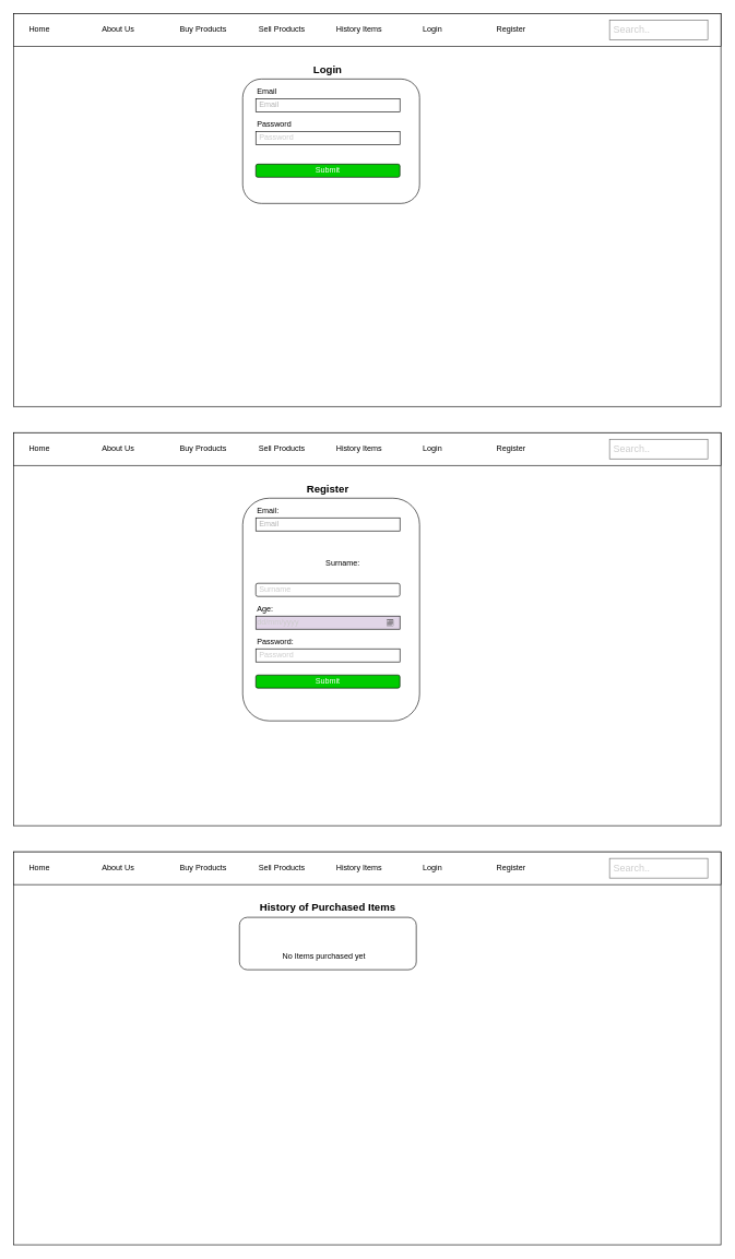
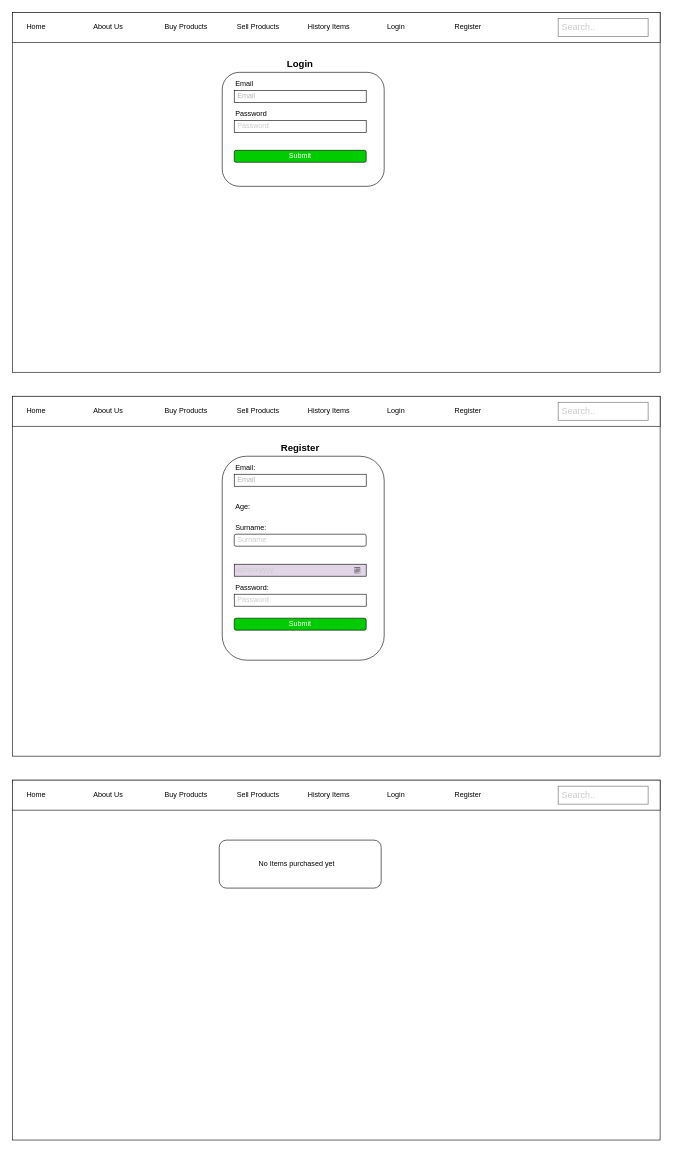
  <mxCell id="0" />
  <mxCell id="1" parent="0" />
  <mxCell id="2" value="" style="group" vertex="1" connectable="0" parent="1"><mxGeometry width="1080" height="600" as="geometry" x="20" y="20" /></mxCell>
  <mxCell id="3" value="" style="rounded=0;whiteSpace=wrap;html=1;" vertex="1" parent="2"><mxGeometry width="1080" height="600" as="geometry" /></mxCell>
  <mxCell id="4" value="" style="rounded=0;whiteSpace=wrap;html=1;" vertex="1" parent="2"><mxGeometry width="1080" height="50" as="geometry" /></mxCell>
  <mxCell id="5" value="Home" style="text;html=1;align=center;verticalAlign=middle;whiteSpace=wrap;rounded=0;" vertex="1" parent="2"><mxGeometry x="10" y="10" width="60" height="30" as="geometry" /></mxCell>
  <mxCell id="6" value="About Us" style="text;html=1;align=center;verticalAlign=middle;whiteSpace=wrap;rounded=0;" vertex="1" parent="2"><mxGeometry x="130" y="10" width="60" height="30" as="geometry" /></mxCell>
  <mxCell id="7" value="Buy Products" style="text;html=1;align=center;verticalAlign=middle;whiteSpace=wrap;rounded=0;" vertex="1" parent="2"><mxGeometry x="250" y="10" width="80" height="30" as="geometry" /></mxCell>
  <mxCell id="8" value="Sell Products" style="text;html=1;align=center;verticalAlign=middle;whiteSpace=wrap;rounded=0;" vertex="1" parent="2"><mxGeometry x="370" y="10" width="80" height="30" as="geometry" /></mxCell>
  <mxCell id="9" value="History Items" style="text;html=1;align=center;verticalAlign=middle;whiteSpace=wrap;rounded=0;" vertex="1" parent="2"><mxGeometry x="490" y="10" width="75.5" height="30" as="geometry" /></mxCell>
  <mxCell id="10" value="Login" style="text;html=1;align=center;verticalAlign=middle;whiteSpace=wrap;rounded=0;" vertex="1" parent="2"><mxGeometry x="610" y="10" width="60" height="30" as="geometry" /></mxCell>
  <mxCell id="11" value="Register" style="text;html=1;align=center;verticalAlign=middle;whiteSpace=wrap;rounded=0;" vertex="1" parent="2"><mxGeometry x="730" y="10" width="60" height="30" as="geometry" /></mxCell>
  <mxCell id="12" value="Search.." style="strokeWidth=1;shadow=0;dashed=0;align=center;html=1;shape=mxgraph.mockup.text.textBox;fontColor=#CCCCCC;align=left;fontSize=15;spacingLeft=4;spacingTop=-3;whiteSpace=wrap;strokeColor=#666666;mainText=" vertex="1" parent="2"><mxGeometry x="910" y="10" width="150" height="30" as="geometry" /></mxCell>
  <mxCell id="13" value="&lt;b&gt;&lt;font style=&quot;font-size: 16px;&quot;&gt;Login&lt;/font&gt;&lt;/b&gt;" style="text;html=1;align=center;verticalAlign=middle;whiteSpace=wrap;rounded=0;" vertex="1" parent="2"><mxGeometry x="450" y="70" width="60" height="30" as="geometry" /></mxCell>
  <mxCell id="14" value="" style="rounded=1;whiteSpace=wrap;html=1;" vertex="1" parent="2"><mxGeometry x="350" y="100" width="270" height="190" as="geometry" /></mxCell>
  <mxCell id="15" value="&amp;nbsp;&lt;font style=&quot;color: rgb(179, 179, 179);&quot;&gt;Email&lt;/font&gt;" style="rounded=0;whiteSpace=wrap;html=1;align=left;" vertex="1" parent="2"><mxGeometry x="370" y="130" width="220" height="20" as="geometry" /></mxCell>
  <mxCell id="16" value="&amp;nbsp;Password" style="rounded=0;whiteSpace=wrap;html=1;align=left;fontColor=#CCCCCC;" vertex="1" parent="2"><mxGeometry x="370" y="180" width="220" height="20" as="geometry" /></mxCell>
  <mxCell id="17" value="&lt;font style=&quot;color: rgb(255, 255, 255);&quot;&gt;Submit&lt;/font&gt;" style="rounded=1;whiteSpace=wrap;html=1;labelBackgroundColor=#00CC00;fillColor=#00CC00;glass=0;shadow=0;" vertex="1" parent="2"><mxGeometry x="370" y="230" width="220" height="20" as="geometry" /></mxCell>
  <mxCell id="18" value="Email" style="text;html=1;align=left;verticalAlign=middle;whiteSpace=wrap;rounded=0;" vertex="1" parent="2"><mxGeometry x="370" y="110" width="60" height="20" as="geometry" /></mxCell>
  <mxCell id="19" value="Password" style="text;html=1;align=left;verticalAlign=middle;whiteSpace=wrap;rounded=0;" vertex="1" parent="2"><mxGeometry x="370" y="160" width="60" height="20" as="geometry" /></mxCell>
  <mxCell id="20" value="" style="group" vertex="1" connectable="0" parent="1"><mxGeometry y="660" width="1080" height="600" as="geometry" x="20" /></mxCell>
  <mxCell id="21" value="" style="rounded=0;whiteSpace=wrap;html=1;" vertex="1" parent="20"><mxGeometry width="1080" height="600" as="geometry" /></mxCell>
  <mxCell id="22" value="" style="rounded=0;whiteSpace=wrap;html=1;" vertex="1" parent="20"><mxGeometry width="1080" height="50" as="geometry" /></mxCell>
  <mxCell id="23" value="Home" style="text;html=1;align=center;verticalAlign=middle;whiteSpace=wrap;rounded=0;" vertex="1" parent="20"><mxGeometry x="10" y="10" width="60" height="30" as="geometry" /></mxCell>
  <mxCell id="24" value="About Us" style="text;html=1;align=center;verticalAlign=middle;whiteSpace=wrap;rounded=0;" vertex="1" parent="20"><mxGeometry x="130" y="10" width="60" height="30" as="geometry" /></mxCell>
  <mxCell id="25" value="Buy Products" style="text;html=1;align=center;verticalAlign=middle;whiteSpace=wrap;rounded=0;" vertex="1" parent="20"><mxGeometry x="250" y="10" width="80" height="30" as="geometry" /></mxCell>
  <mxCell id="26" value="Sell Products" style="text;html=1;align=center;verticalAlign=middle;whiteSpace=wrap;rounded=0;" vertex="1" parent="20"><mxGeometry x="370" y="10" width="80" height="30" as="geometry" /></mxCell>
  <mxCell id="27" value="History Items" style="text;html=1;align=center;verticalAlign=middle;whiteSpace=wrap;rounded=0;" vertex="1" parent="20"><mxGeometry x="490" y="10" width="75.5" height="30" as="geometry" /></mxCell>
  <mxCell id="28" value="Login" style="text;html=1;align=center;verticalAlign=middle;whiteSpace=wrap;rounded=0;" vertex="1" parent="20"><mxGeometry x="610" y="10" width="60" height="30" as="geometry" /></mxCell>
  <mxCell id="29" value="Register" style="text;html=1;align=center;verticalAlign=middle;whiteSpace=wrap;rounded=0;" vertex="1" parent="20"><mxGeometry x="730" y="10" width="60" height="30" as="geometry" /></mxCell>
  <mxCell id="30" value="Search.." style="strokeWidth=1;shadow=0;dashed=0;align=center;html=1;shape=mxgraph.mockup.text.textBox;fontColor=#CCCCCC;align=left;fontSize=15;spacingLeft=4;spacingTop=-3;whiteSpace=wrap;strokeColor=#666666;mainText=" vertex="1" parent="20"><mxGeometry x="910" y="10" width="150" height="30" as="geometry" /></mxCell>
  <mxCell id="31" value="&lt;b&gt;&lt;font style=&quot;font-size: 16px;&quot;&gt;Register&lt;/font&gt;&lt;/b&gt;" style="text;html=1;align=center;verticalAlign=middle;whiteSpace=wrap;rounded=0;" vertex="1" parent="20"><mxGeometry x="450" y="70" width="60" height="30" as="geometry" /></mxCell>
  <mxCell id="32" value="" style="rounded=1;whiteSpace=wrap;html=1;" vertex="1" parent="20"><mxGeometry x="350" y="100" width="270" height="340" as="geometry" /></mxCell>
  <mxCell id="33" value="&amp;nbsp;&lt;font style=&quot;color: rgb(179, 179, 179);&quot;&gt;Email&lt;/font&gt;" style="rounded=0;whiteSpace=wrap;html=1;align=left;" vertex="1" parent="20"><mxGeometry x="370" y="130" width="220" height="20" as="geometry" /></mxCell>
  <mxCell id="34" value="&lt;font style=&quot;color: rgb(255, 255, 255);&quot;&gt;Submit&lt;/font&gt;" style="rounded=1;whiteSpace=wrap;html=1;labelBackgroundColor=#00CC00;fillColor=#00CC00;glass=0;shadow=0;" vertex="1" parent="20"><mxGeometry x="370" y="370" width="220" height="20" as="geometry" /></mxCell>
  <mxCell id="35" value="Email:" style="text;html=1;align=left;verticalAlign=middle;whiteSpace=wrap;rounded=0;" vertex="1" parent="20"><mxGeometry x="370" y="110" width="60" height="20" as="geometry" /></mxCell>
  <mxCell id="36" value="&amp;nbsp;Surname" style="whiteSpace=wrap;html=1;align=left;fontColor=#CCCCCC;rounded=1;" vertex="1" parent="20"><mxGeometry x="370" y="230" width="220" height="20" as="geometry" /></mxCell>
- <mxCell id="37" value="Surname:" style="text;html=1;align=left;verticalAlign=middle;whiteSpace=wrap;rounded=0;" vertex="1" parent="20"><mxGeometry x="475" y="190" width="60" height="20" as="geometry" /></mxCell>
+ <mxCell id="37" value="Surname:" style="text;html=1;align=left;verticalAlign=middle;whiteSpace=wrap;rounded=0;" vertex="1" parent="20"><mxGeometry x="370" y="210" width="60" height="20" as="geometry" /></mxCell>
  <mxCell id="38" value="dd/mm/yyyy" style="rounded=0;whiteSpace=wrap;html=1;align=left;fontColor=#CCCCCC;fillColor=#e1d5e7;" vertex="1" parent="20"><mxGeometry x="370" y="280" width="220" height="20" as="geometry" /></mxCell>
- <mxCell id="39" value="Age:" style="text;html=1;align=left;verticalAlign=middle;whiteSpace=wrap;rounded=0;" vertex="1" parent="20"><mxGeometry x="370" y="260" width="60" height="20" as="geometry" /></mxCell>
+ <mxCell id="39" value="Age:" style="text;html=1;align=left;verticalAlign=middle;whiteSpace=wrap;rounded=0;" vertex="1" parent="20"><mxGeometry x="370" y="175" width="60" height="20" as="geometry" /></mxCell>
  <mxCell id="40" value="&amp;nbsp;Password" style="rounded=0;whiteSpace=wrap;html=1;align=left;fontColor=#CCCCCC;" vertex="1" parent="20"><mxGeometry x="370" y="330" width="220" height="20" as="geometry" /></mxCell>
  <mxCell id="41" value="Password:" style="text;html=1;align=left;verticalAlign=middle;whiteSpace=wrap;rounded=0;" vertex="1" parent="20"><mxGeometry x="370" y="310" width="60" height="20" as="geometry" /></mxCell>
  <mxCell id="42" value="" style="sketch=0;pointerEvents=1;shadow=0;dashed=0;html=1;strokeColor=none;fillColor=#505050;labelPosition=center;verticalLabelPosition=bottom;verticalAlign=top;outlineConnect=0;align=center;shape=mxgraph.office.concepts.calendar;" vertex="1" parent="20"><mxGeometry x="570" y="285" width="10" height="10" as="geometry" /></mxCell>
  <mxCell id="43" value="" style="group" vertex="1" connectable="0" parent="1"><mxGeometry y="1300" width="1080" height="600" as="geometry" x="20" /></mxCell>
  <mxCell id="44" value="" style="rounded=0;whiteSpace=wrap;html=1;" vertex="1" parent="43"><mxGeometry width="1080" height="600" as="geometry" /></mxCell>
  <mxCell id="45" value="" style="rounded=0;whiteSpace=wrap;html=1;" vertex="1" parent="43"><mxGeometry width="1080" height="50" as="geometry" /></mxCell>
  <mxCell id="46" value="Home" style="text;html=1;align=center;verticalAlign=middle;whiteSpace=wrap;rounded=0;" vertex="1" parent="43"><mxGeometry x="10" y="10" width="60" height="30" as="geometry" /></mxCell>
  <mxCell id="47" value="About Us" style="text;html=1;align=center;verticalAlign=middle;whiteSpace=wrap;rounded=0;" vertex="1" parent="43"><mxGeometry x="130" y="10" width="60" height="30" as="geometry" /></mxCell>
  <mxCell id="48" value="Buy Products" style="text;html=1;align=center;verticalAlign=middle;whiteSpace=wrap;rounded=0;" vertex="1" parent="43"><mxGeometry x="250" y="10" width="80" height="30" as="geometry" /></mxCell>
  <mxCell id="49" value="Sell Products" style="text;html=1;align=center;verticalAlign=middle;whiteSpace=wrap;rounded=0;" vertex="1" parent="43"><mxGeometry x="370" y="10" width="80" height="30" as="geometry" /></mxCell>
  <mxCell id="50" value="History Items" style="text;html=1;align=center;verticalAlign=middle;whiteSpace=wrap;rounded=0;" vertex="1" parent="43"><mxGeometry x="490" y="10" width="75.5" height="30" as="geometry" /></mxCell>
  <mxCell id="51" value="Login" style="text;html=1;align=center;verticalAlign=middle;whiteSpace=wrap;rounded=0;" vertex="1" parent="43"><mxGeometry x="610" y="10" width="60" height="30" as="geometry" /></mxCell>
  <mxCell id="52" value="Register" style="text;html=1;align=center;verticalAlign=middle;whiteSpace=wrap;rounded=0;" vertex="1" parent="43"><mxGeometry x="730" y="10" width="60" height="30" as="geometry" /></mxCell>
  <mxCell id="53" value="Search.." style="strokeWidth=1;shadow=0;dashed=0;align=center;html=1;shape=mxgraph.mockup.text.textBox;fontColor=#CCCCCC;align=left;fontSize=15;spacingLeft=4;spacingTop=-3;whiteSpace=wrap;strokeColor=#666666;mainText=" vertex="1" parent="43"><mxGeometry x="910" y="10" width="150" height="30" as="geometry" /></mxCell>
- <mxCell id="54" value="&lt;b&gt;&lt;font style=&quot;font-size: 16px;&quot;&gt;History of Purchased Items&lt;/font&gt;&lt;/b&gt;" style="text;html=1;align=center;verticalAlign=middle;whiteSpace=wrap;rounded=0;" vertex="1" parent="43"><mxGeometry x="370" y="70" width="220" height="30" as="geometry" /></mxCell>
  <mxCell id="55" value="" style="rounded=1;whiteSpace=wrap;html=1;rotation=0;" vertex="1" parent="43"><mxGeometry x="345" y="100" width="270" height="80" as="geometry" /></mxCell>
- <mxCell id="56" value="No Items purchased yet" style="text;html=1;align=left;verticalAlign=middle;whiteSpace=wrap;rounded=0;" vertex="1" parent="43"><mxGeometry x="408.75" y="150" width="137.5" height="20" as="geometry" /></mxCell>
+ <mxCell id="56" value="No Items purchased yet" style="text;html=1;align=left;verticalAlign=middle;whiteSpace=wrap;rounded=0;" vertex="1" parent="43"><mxGeometry x="408.75" y="130" width="137.5" height="20" as="geometry" /></mxCell>
  <mxCell id="57" style="edgeStyle=orthogonalEdgeStyle;rounded=0;orthogonalLoop=1;jettySize=auto;html=1;exitX=0.5;exitY=1;exitDx=0;exitDy=0;" edge="1" parent="43" source="55" target="55"><mxGeometry relative="1" as="geometry" /></mxCell>
